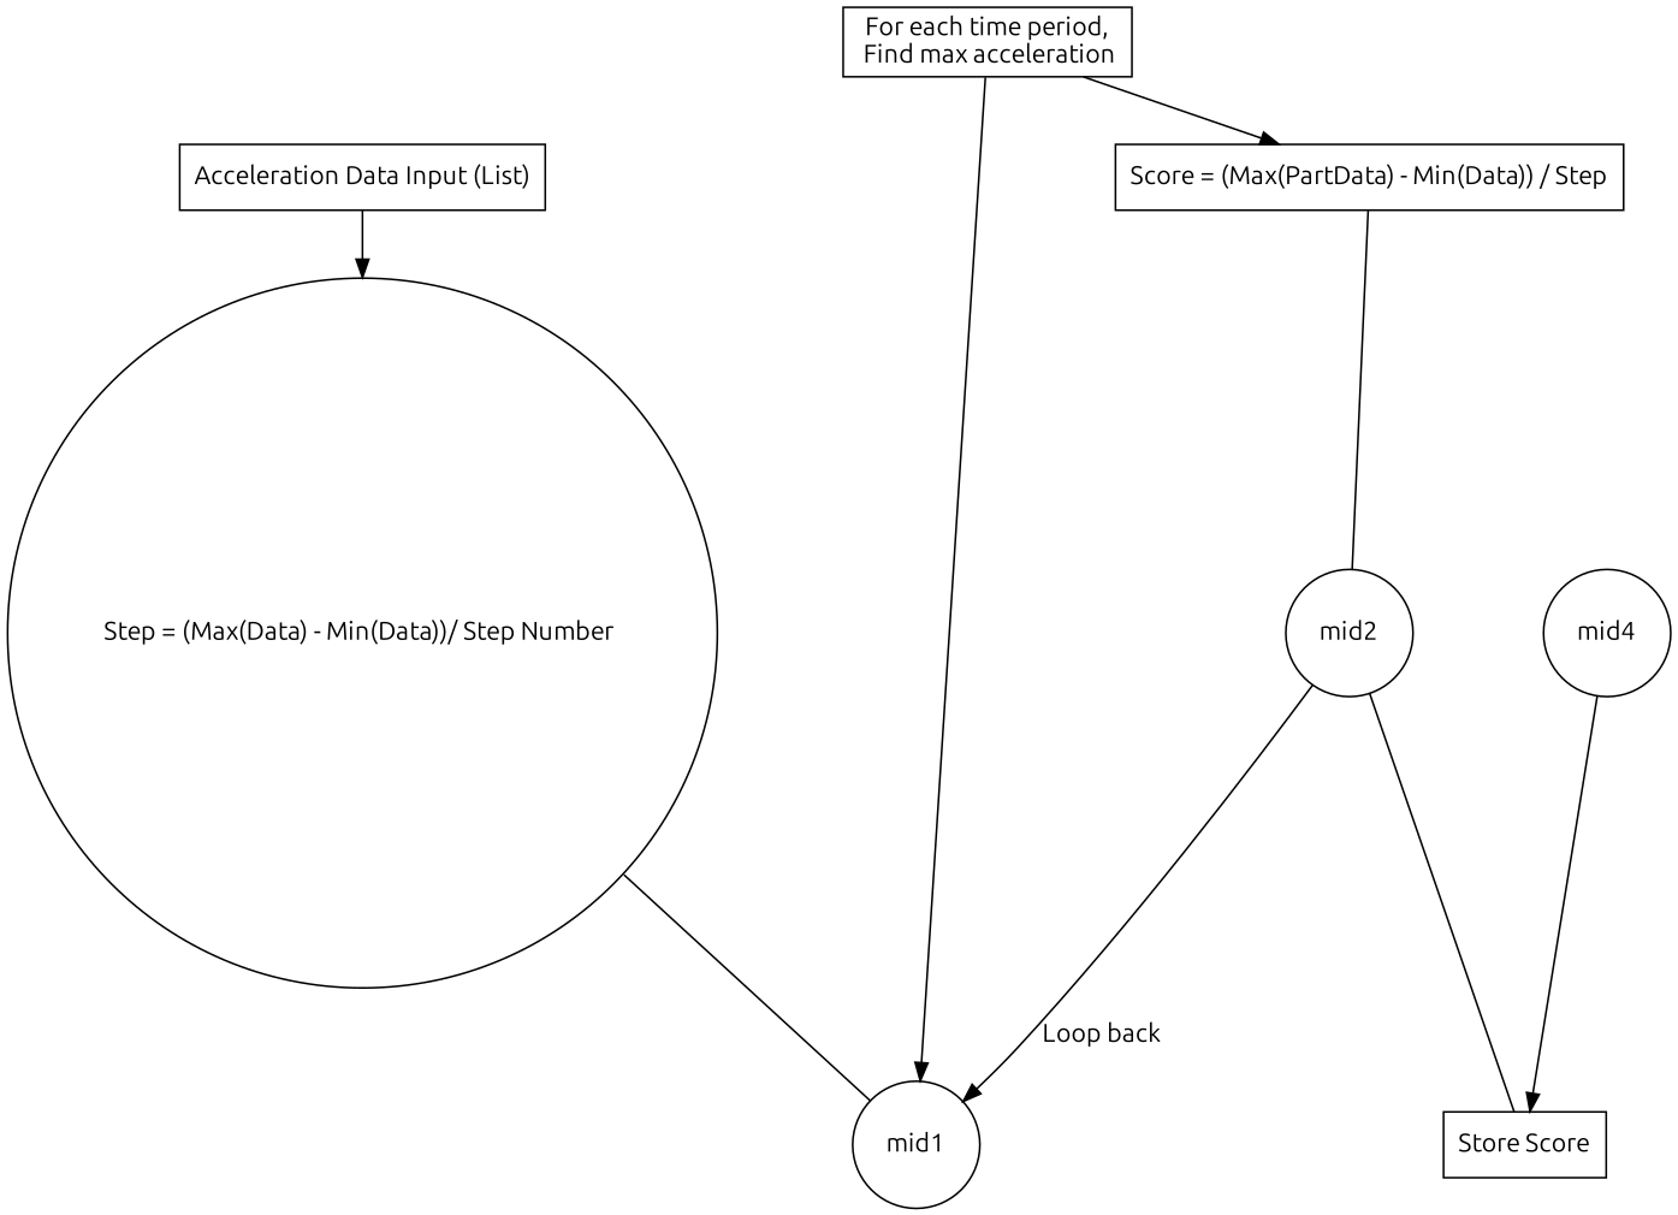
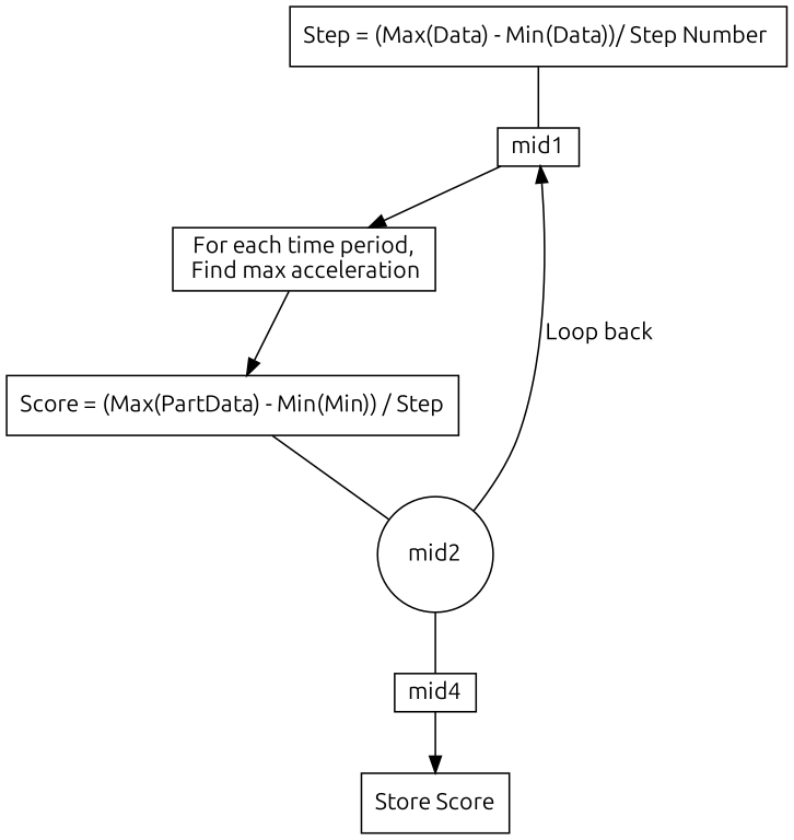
  digraph {
    fontname=Ubuntu
    nodesep=1
    node [fontname=Ubuntu shape=box]
    edge [fontname=Ubuntu]
-   n1 [label="Acceleration Data Input (List)"]
-   n2 [label="Step = (Max(Data) - Min(Data))/ Step Number " shape=circle]
-   mid1 [height=0.01 shape=circle width=0.01]
+   n2 [label="Step = (Max(Data) - Min(Data))/ Step Number "]
+   mid1 [height=0.01 width=0.01]
    n4 [label="For each time period,\n Find max acceleration"]
-   n5 [label="Score = (Max(PartData) - Min(Data)) / Step"]
+   n5 [label="Score = (Max(PartData) - Min(Min)) / Step"]
    mid2 [height=0.01 shape=circle width=0.01]
-   mid4 [height=0.01 shape=circle width=0.01]
+   mid4 [height=0.01 width=0.01]
    n8 [label="Store Score"]
-   n1 -> n2
    n2 -> mid1 [dir=none]
-   n4 -> mid1
+   mid1 -> n4
    n4 -> n5
    n5 -> mid2 [dir=none]
    mid2 -> mid1 [label=" Loop back"]
-   mid2 -> n8 [dir=none]
+   mid2 -> mid4 [dir=none]
    mid4 -> n8
  }
